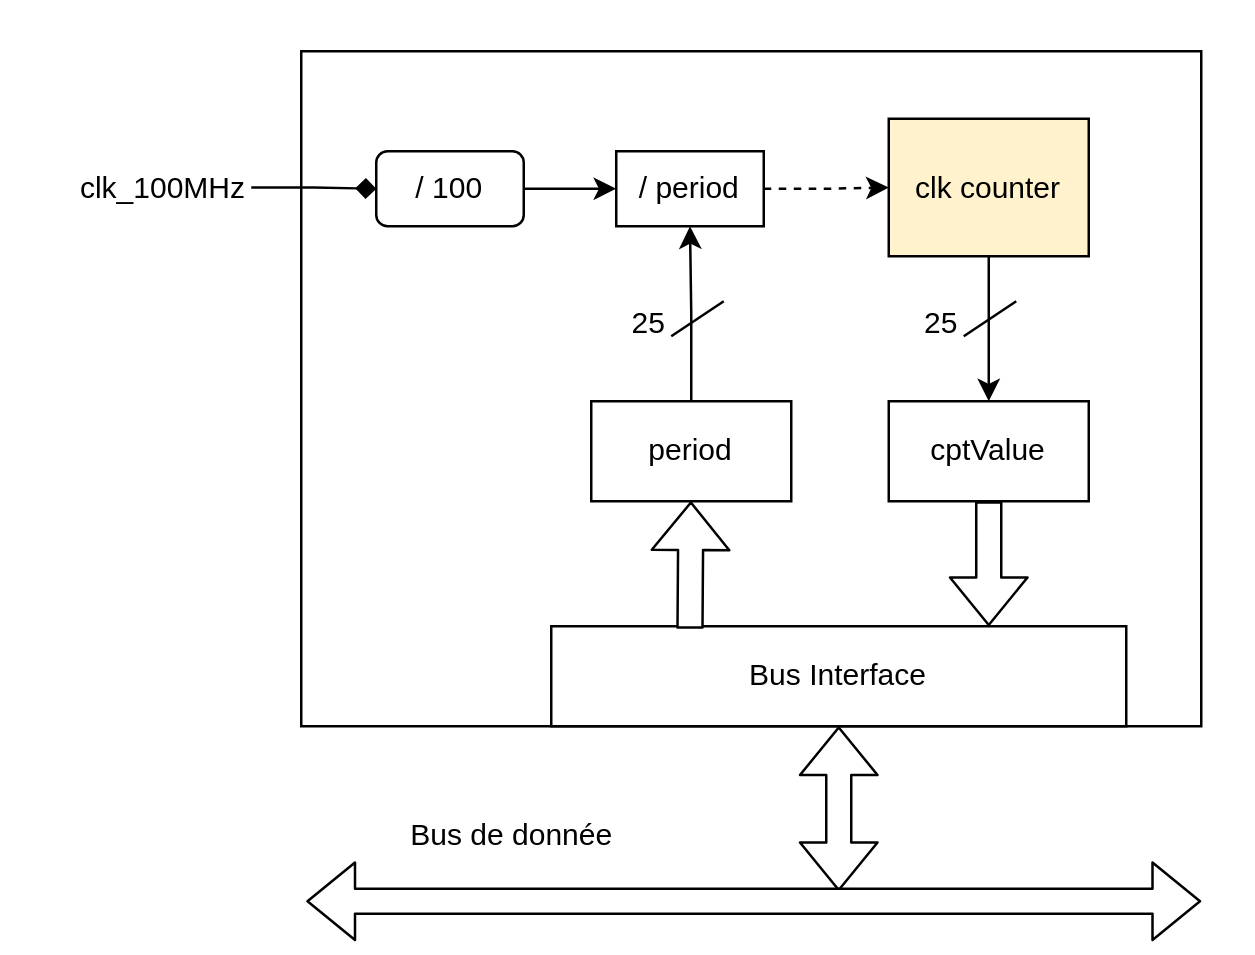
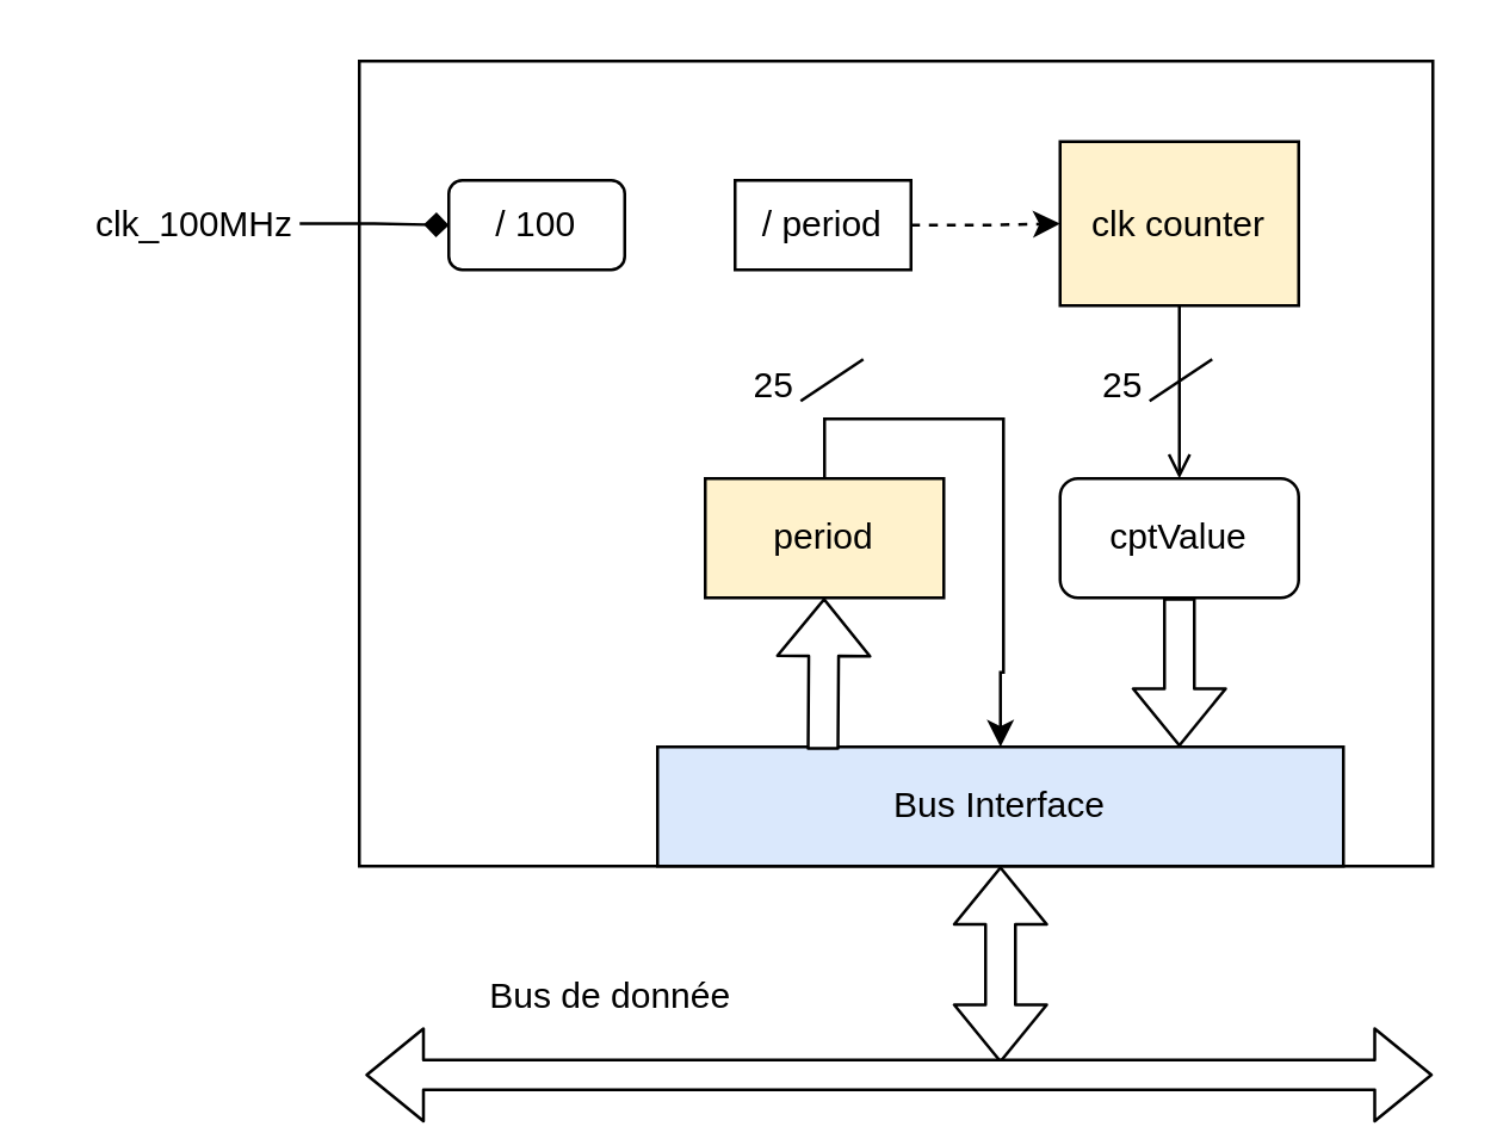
  <mxCell id="0" />
  <mxCell id="1" parent="0" />
  <mxCell id="2" value="" style="rounded=0;whiteSpace=wrap;html=1;fillColor=none;" vertex="1" parent="1"><mxGeometry x="120" y="20" width="360" height="270" as="geometry" /></mxCell>
- <mxCell id="3" style="edgeStyle=orthogonalEdgeStyle;rounded=0;orthogonalLoop=1;jettySize=auto;html=1;exitX=0.5;exitY=0;exitDx=0;exitDy=0;" edge="1" parent="1" source="4" target="20"><mxGeometry relative="1" as="geometry" /></mxCell>
- <mxCell id="4" value="period" style="rounded=0;whiteSpace=wrap;html=1;strokeColor=#000000;" vertex="1" parent="1"><mxGeometry x="236" y="160" width="80" height="40" as="geometry" /></mxCell>
- <mxCell id="5" value="cptValue" style="rounded=0;whiteSpace=wrap;html=1;strokeColor=#000000;" vertex="1" parent="1"><mxGeometry x="355" y="160" width="80" height="40" as="geometry" /></mxCell>
- <mxCell id="6" value="Bus Interface" style="rounded=0;whiteSpace=wrap;html=1;strokeColor=#000000;" vertex="1" parent="1"><mxGeometry x="220" y="250" width="230" height="40" as="geometry" /></mxCell>
+ <mxCell id="3" style="edgeStyle=orthogonalEdgeStyle;rounded=0;orthogonalLoop=1;jettySize=auto;html=1;exitX=0.5;exitY=0;exitDx=0;exitDy=0;" edge="1" parent="1" source="4" target="6"><mxGeometry relative="1" as="geometry" /></mxCell>
+ <mxCell id="4" value="period" style="rounded=0;whiteSpace=wrap;html=1;strokeColor=#000000;fillColor=#fff2cc;" vertex="1" parent="1"><mxGeometry x="236" y="160" width="80" height="40" as="geometry" /></mxCell>
+ <mxCell id="5" value="cptValue" style="whiteSpace=wrap;html=1;strokeColor=#000000;rounded=1;" vertex="1" parent="1"><mxGeometry x="355" y="160" width="80" height="40" as="geometry" /></mxCell>
+ <mxCell id="6" value="Bus Interface" style="rounded=0;whiteSpace=wrap;html=1;strokeColor=#000000;fillColor=#dae8fc;" vertex="1" parent="1"><mxGeometry x="220" y="250" width="230" height="40" as="geometry" /></mxCell>
  <mxCell id="7" value="" style="shape=flexArrow;endArrow=classic;html=1;fillColor=#ffffff;" edge="1" parent="1" target="4"><mxGeometry width="50" height="50" relative="1" as="geometry"><mxPoint x="275.5" y="251" as="sourcePoint" /><mxPoint x="275.5" y="206" as="targetPoint" /></mxGeometry></mxCell>
  <mxCell id="8" value="" style="shape=flexArrow;endArrow=classic;html=1;fillColor=#ffffff;entryX=0.631;entryY=-0.05;entryDx=0;entryDy=0;entryPerimeter=0;" edge="1" parent="1" source="5"><mxGeometry width="50" height="50" relative="1" as="geometry"><mxPoint x="395" y="202" as="sourcePoint" /><mxPoint x="395" y="250" as="targetPoint" /></mxGeometry></mxCell>
  <mxCell id="9" value="" style="group" vertex="1" connectable="0" parent="1"><mxGeometry x="228" y="119" width="61" height="20" as="geometry" /></mxCell>
  <mxCell id="10" value="" style="endArrow=none;html=1;fillColor=#ffffff;exitX=1;exitY=0.75;exitDx=0;exitDy=0;" edge="1" parent="9" source="11"><mxGeometry width="50" height="50" relative="1" as="geometry"><mxPoint x="40" y="20" as="sourcePoint" /><mxPoint x="61" y="1" as="targetPoint" /></mxGeometry></mxCell>
  <mxCell id="11" value="&lt;div style=&quot;text-align: right&quot;&gt;&lt;span&gt;25&lt;/span&gt;&lt;/div&gt;" style="text;html=1;strokeColor=none;fillColor=none;align=right;verticalAlign=middle;whiteSpace=wrap;rounded=0;" vertex="1" parent="9"><mxGeometry width="40" height="20" as="geometry" /></mxCell>
  <mxCell id="12" value="" style="group" vertex="1" connectable="0" parent="1"><mxGeometry x="345" y="119" width="61" height="20" as="geometry" /></mxCell>
  <mxCell id="13" value="" style="endArrow=none;html=1;fillColor=#ffffff;exitX=1;exitY=0.75;exitDx=0;exitDy=0;" edge="1" parent="12" source="14"><mxGeometry width="50" height="50" relative="1" as="geometry"><mxPoint x="40" y="20" as="sourcePoint" /><mxPoint x="61" y="1" as="targetPoint" /></mxGeometry></mxCell>
  <mxCell id="14" value="&lt;div style=&quot;text-align: right&quot;&gt;&lt;span&gt;25&lt;/span&gt;&lt;/div&gt;" style="text;html=1;strokeColor=none;fillColor=none;align=right;verticalAlign=middle;whiteSpace=wrap;rounded=0;" vertex="1" parent="12"><mxGeometry width="40" height="20" as="geometry" /></mxCell>
- <mxCell id="15" style="edgeStyle=orthogonalEdgeStyle;rounded=0;orthogonalLoop=1;jettySize=auto;html=1;exitX=1;exitY=0.5;exitDx=0;exitDy=0;" edge="1" parent="1" source="16" target="20"><mxGeometry relative="1" as="geometry" /></mxCell>
  <mxCell id="16" value="/ 100" style="whiteSpace=wrap;html=1;strokeColor=#000000;rounded=1;" vertex="1" parent="1"><mxGeometry x="150" y="60" width="59" height="30" as="geometry" /></mxCell>
  <mxCell id="17" style="edgeStyle=orthogonalEdgeStyle;rounded=0;orthogonalLoop=1;jettySize=auto;html=1;exitX=1;exitY=0.5;exitDx=0;exitDy=0;endArrow=diamond;" edge="1" parent="1" source="18" target="16"><mxGeometry relative="1" as="geometry" /></mxCell>
  <mxCell id="18" value="clk_100MHz" style="text;html=1;strokeColor=none;fillColor=none;align=right;verticalAlign=middle;whiteSpace=wrap;rounded=0;" vertex="1" parent="1"><mxGeometry x="20" y="64.5" width="80" height="20" as="geometry" /></mxCell>
  <mxCell id="19" style="edgeStyle=orthogonalEdgeStyle;rounded=0;orthogonalLoop=1;jettySize=auto;html=1;exitX=1;exitY=0.5;exitDx=0;exitDy=0;dashed=1;" edge="1" parent="1" source="20" target="22"><mxGeometry relative="1" as="geometry" /></mxCell>
  <mxCell id="20" value="/ period" style="rounded=0;whiteSpace=wrap;html=1;strokeColor=#000000;" vertex="1" parent="1"><mxGeometry x="246" y="60" width="59" height="30" as="geometry" /></mxCell>
- <mxCell id="21" style="edgeStyle=orthogonalEdgeStyle;rounded=0;orthogonalLoop=1;jettySize=auto;html=1;exitX=0.5;exitY=1;exitDx=0;exitDy=0;" edge="1" parent="1" source="22" target="5"><mxGeometry relative="1" as="geometry" /></mxCell>
+ <mxCell id="21" style="edgeStyle=orthogonalEdgeStyle;rounded=0;orthogonalLoop=1;jettySize=auto;html=1;exitX=0.5;exitY=1;exitDx=0;exitDy=0;endArrow=open;" edge="1" parent="1" source="22" target="5"><mxGeometry relative="1" as="geometry" /></mxCell>
  <mxCell id="22" value="clk counter" style="rounded=0;whiteSpace=wrap;html=1;strokeColor=#000000;fillColor=#fff2cc;" vertex="1" parent="1"><mxGeometry x="355" y="47" width="80" height="55" as="geometry" /></mxCell>
  <mxCell id="23" value="" style="shape=flexArrow;endArrow=classic;startArrow=classic;html=1;fillColor=#ffffff;entryX=0.5;entryY=1;entryDx=0;entryDy=0;" edge="1" parent="1"><mxGeometry width="50" height="50" relative="1" as="geometry"><mxPoint x="335" y="356" as="sourcePoint" /><mxPoint x="335" y="290" as="targetPoint" /></mxGeometry></mxCell>
  <mxCell id="24" value="" style="shape=flexArrow;endArrow=classic;startArrow=classic;html=1;fillColor=#ffffff;" edge="1" parent="1"><mxGeometry width="50" height="50" relative="1" as="geometry"><mxPoint x="122" y="360" as="sourcePoint" /><mxPoint x="480" y="360" as="targetPoint" /></mxGeometry></mxCell>
  <mxCell id="25" value="Bus de donnée" style="text;html=1;strokeColor=none;fillColor=none;align=center;verticalAlign=middle;whiteSpace=wrap;rounded=0;" vertex="1" parent="1"><mxGeometry x="155" y="324" width="99" height="20" as="geometry" /></mxCell>
